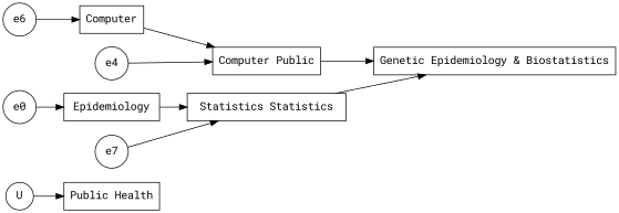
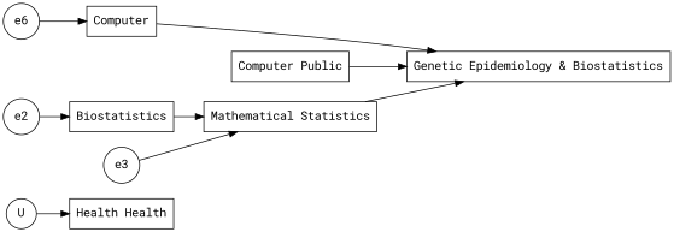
  digraph {
    fontname="Roboto Mono"
    rankdir=LR
    node [fontname="Roboto Mono" shape=box]
    edge [fontname="Roboto Mono"]
    U [shape=circle]
-   n2 [label="Public Health"]
+   n2 [label="Health Health"]
    n3 [label=e6 shape=circle]
    n4 [label=Computer]
    n5 [label="Genetic Epidemiology & Biostatistics"]
-   e2 [shape=circle label=e0]
-   n7 [label=Epidemiology]
-   n8 [label="Statistics Statistics"]
-   e3 [shape=circle label=e7]
-   e4 [shape=circle]
+   e2 [shape=circle]
+   n7 [label=Biostatistics]
+   n8 [label="Mathematical Statistics"]
+   e3 [shape=circle]
    n11 [label="Computer Public"]
    U -> n2
    n3 -> n4
-   n4 -> n11
+   n4 -> n5
    e2 -> n7
    n7 -> n8
    n8 -> n5
    e3 -> n8
-   e4 -> n11
    n11 -> n5
  }
